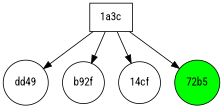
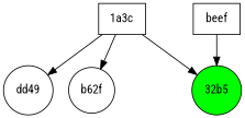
  digraph {
    fontname="Roboto Condensed"
    rank=min
    node [fillcolor=white fontname="Roboto Condensed" shape=circle style=filled]
    edge [fontname="Roboto Condensed"]
    n1 [label=dd49]
-   n2 [label=b92f]
-   n3 [fillcolor=green label="72b5"]
-   n4 [label="14cf"]
+   n2 [label=b62f]
+   n3 [fillcolor=green label="32b5"]
    n5 [label="1a3c" shape=rectangle]
+   n6 [label=beef shape=rectangle]
    subgraph sub_1 {
      rank=max
      shape=circle
      n1
      n2
      n3
-     n4
    }
    n5 -> n1
    n5 -> n2
    n5 -> n3
-   n5 -> n4
+   n6 -> n3
  }
